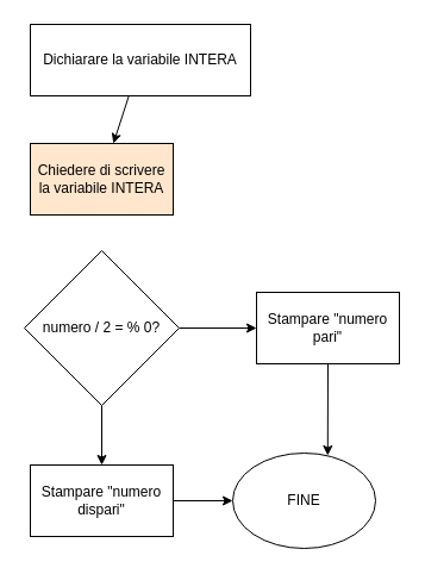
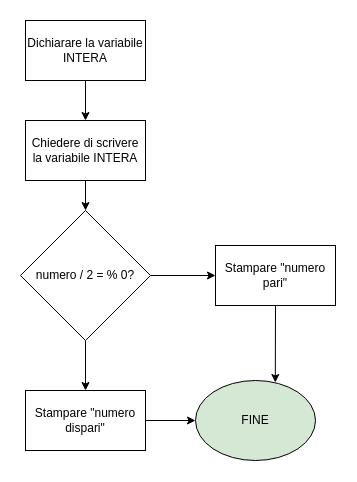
  <mxCell id="0" />
  <mxCell id="1" parent="0" />
  <mxCell id="2" value="" style="edgeStyle=none;html=1;" edge="1" parent="1" source="3" target="5"><mxGeometry relative="1" as="geometry" /></mxCell>
- <mxCell id="3" value="Dichiarare la variabile INTERA" style="rounded=0;whiteSpace=wrap;html=1;" vertex="1" parent="1"><mxGeometry x="25" y="20" width="185" height="60" as="geometry" /></mxCell>
- <mxCell id="5" value="Chiedere di scrivere la variabile INTERA" style="rounded=0;whiteSpace=wrap;html=1;fillColor=#ffe6cc;" vertex="1" parent="1"><mxGeometry x="25" y="120" width="120" height="60" as="geometry" /></mxCell>
+ <mxCell id="3" value="Dichiarare la variabile INTERA" style="rounded=0;whiteSpace=wrap;html=1;" vertex="1" parent="1"><mxGeometry x="25" y="20" width="120" height="60" as="geometry" /></mxCell>
+ <mxCell id="4" value="" style="edgeStyle=none;html=1;" edge="1" parent="1" source="5" target="8"><mxGeometry relative="1" as="geometry" /></mxCell>
+ <mxCell id="5" value="Chiedere di scrivere la variabile INTERA" style="rounded=0;whiteSpace=wrap;html=1;" vertex="1" parent="1"><mxGeometry x="25" y="120" width="120" height="60" as="geometry" /></mxCell>
  <mxCell id="6" style="edgeStyle=none;html=1;exitX=1;exitY=0.5;exitDx=0;exitDy=0;" edge="1" parent="1" source="8" target="10"><mxGeometry relative="1" as="geometry"><mxPoint x="195" y="275" as="targetPoint" /></mxGeometry></mxCell>
  <mxCell id="7" style="edgeStyle=none;html=1;exitX=0.5;exitY=1;exitDx=0;exitDy=0;" edge="1" parent="1" source="8" target="12"><mxGeometry relative="1" as="geometry"><mxPoint x="85" y="390" as="targetPoint" /></mxGeometry></mxCell>
  <mxCell id="8" value="numero / 2 = % 0?" style="rhombus;whiteSpace=wrap;html=1;" vertex="1" parent="1"><mxGeometry x="20" y="210" width="130" height="130" as="geometry" /></mxCell>
  <mxCell id="9" style="edgeStyle=none;html=1;exitX=0.5;exitY=1;exitDx=0;exitDy=0;entryX=0.665;entryY=0.025;entryDx=0;entryDy=0;entryPerimeter=0;" edge="1" parent="1" source="10" target="13"><mxGeometry relative="1" as="geometry" /></mxCell>
  <mxCell id="10" value="Stampare &quot;numero pari&quot;" style="rounded=0;whiteSpace=wrap;html=1;" vertex="1" parent="1"><mxGeometry x="215" y="245" width="120" height="60" as="geometry" /></mxCell>
  <mxCell id="11" style="edgeStyle=none;html=1;exitX=1;exitY=0.5;exitDx=0;exitDy=0;entryX=0;entryY=0.5;entryDx=0;entryDy=0;" edge="1" parent="1" source="12" target="13"><mxGeometry relative="1" as="geometry" /></mxCell>
  <mxCell id="12" value="Stampare &quot;numero dispari&quot;" style="rounded=0;whiteSpace=wrap;html=1;" vertex="1" parent="1"><mxGeometry x="25" y="390" width="120" height="60" as="geometry" /></mxCell>
- <mxCell id="13" value="FINE" style="ellipse;whiteSpace=wrap;html=1;" vertex="1" parent="1"><mxGeometry x="195" y="380" width="120" height="80" as="geometry" /></mxCell>
+ <mxCell id="13" value="FINE" style="ellipse;whiteSpace=wrap;html=1;fillColor=#d5e8d4;" vertex="1" parent="1"><mxGeometry x="195" y="380" width="120" height="80" as="geometry" /></mxCell>
